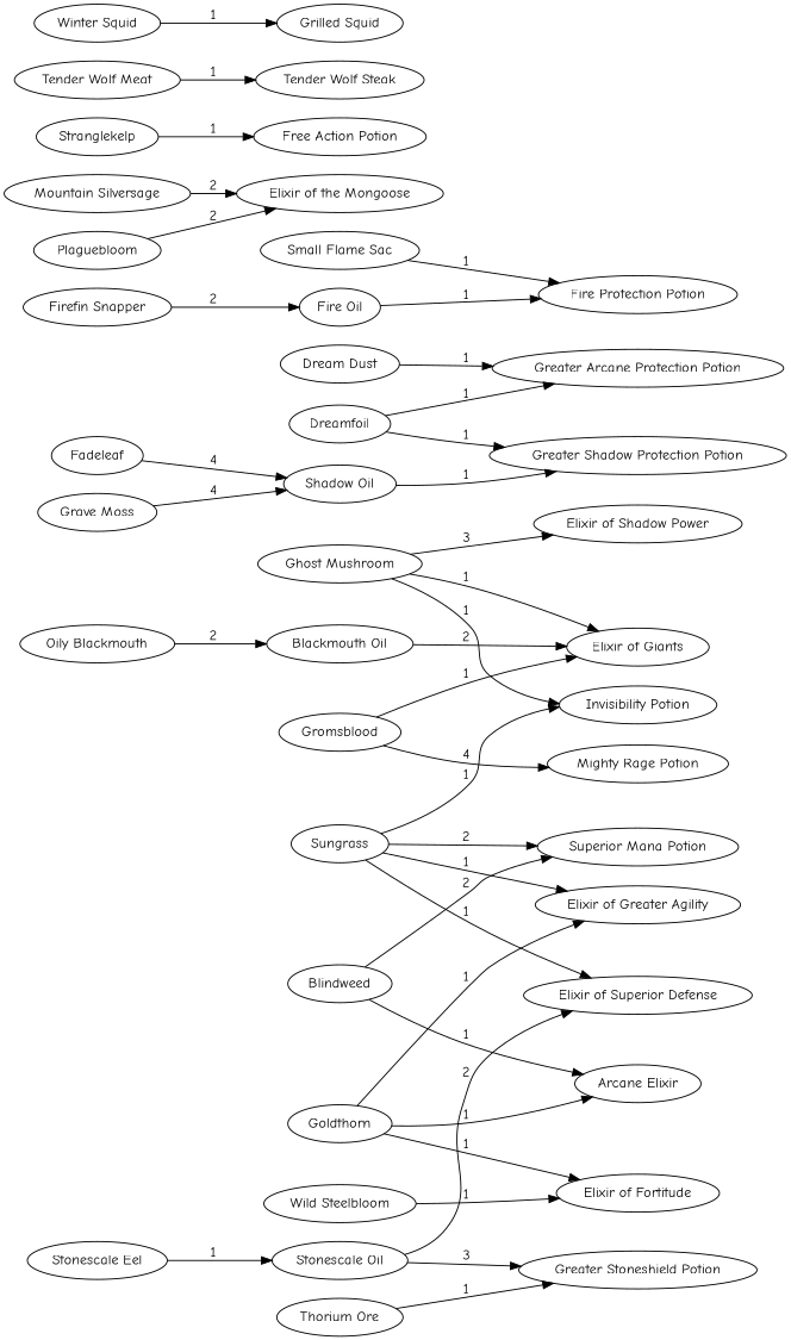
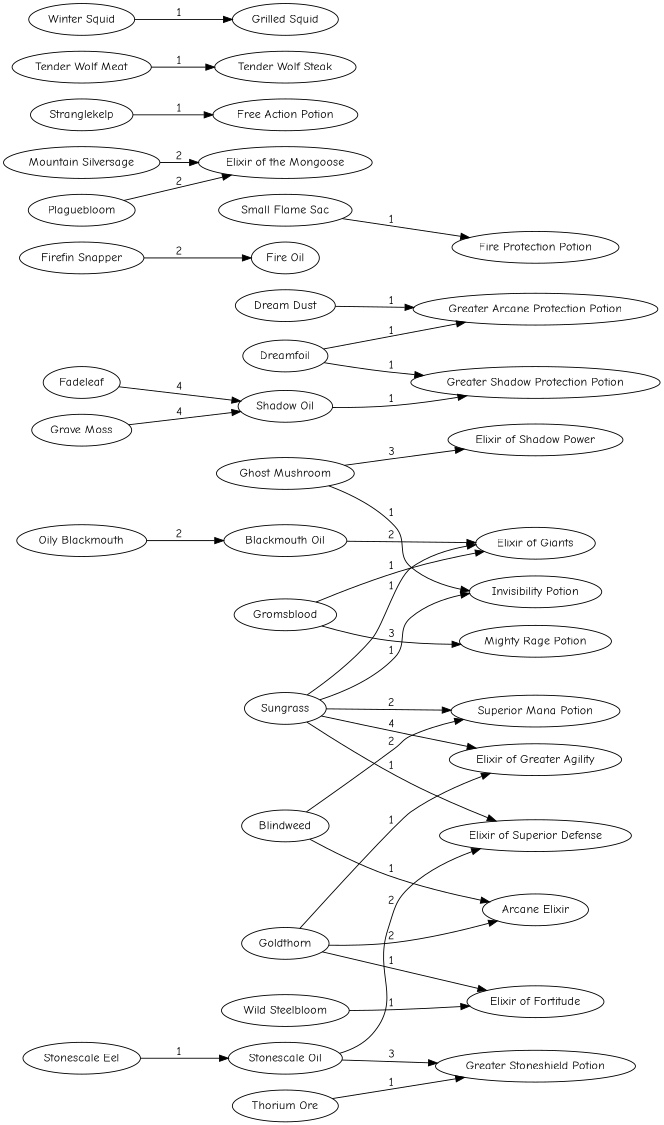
  digraph {
    fontname="Comic Neue"
    rankdir=LR
    node [fontname="Comic Neue"]
    edge [fontname="Comic Neue"]
    "Blackmouth Oil"
    "Elixir of Giants"
    Blindweed
    "Arcane Elixir"
    "Superior Mana Potion"
    "Dream Dust"
    "Greater Arcane Protection Potion"
    Dreamfoil
    "Greater Shadow Protection Potion"
    Fadeleaf
    "Shadow Oil"
    "Fire Oil"
    "Fire Protection Potion"
    "Firefin Snapper"
    "Ghost Mushroom"
    "Elixir of Shadow Power"
    "Invisibility Potion"
    Goldthorn
    "Elixir of Fortitude"
    "Elixir of Greater Agility"
    "Grave Moss"
    Gromsblood
    "Mighty Rage Potion"
    "Mountain Silversage"
    "Elixir of the Mongoose"
    "Oily Blackmouth"
    Plaguebloom
    "Small Flame Sac"
    "Stonescale Eel"
    "Stonescale Oil"
    "Elixir of Superior Defense"
    "Greater Stoneshield Potion"
    Stranglekelp
    "Free Action Potion"
    Sungrass
    "Tender Wolf Meat"
    "Tender Wolf Steak"
    "Thorium Ore"
    "Wild Steelbloom"
    "Winter Squid"
    "Grilled Squid"
    "Blackmouth Oil" -> "Elixir of Giants" [label=2]
    Blindweed -> "Arcane Elixir" [label=1]
    Blindweed -> "Superior Mana Potion" [label=2]
    "Dream Dust" -> "Greater Arcane Protection Potion" [label=1]
    Dreamfoil -> "Greater Arcane Protection Potion" [label=1]
    Dreamfoil -> "Greater Shadow Protection Potion" [label=1]
    Fadeleaf -> "Shadow Oil" [label=4]
    "Shadow Oil" -> "Greater Shadow Protection Potion" [label=1]
-   "Fire Oil" -> "Fire Protection Potion" [label=1]
    "Firefin Snapper" -> "Fire Oil" [label=2]
    "Ghost Mushroom" -> "Elixir of Shadow Power" [label=3]
    "Ghost Mushroom" -> "Invisibility Potion" [label=1]
-   Goldthorn -> "Arcane Elixir" [label=1]
+   Goldthorn -> "Arcane Elixir" [label=2]
    Goldthorn -> "Elixir of Fortitude" [label=1]
    Goldthorn -> "Elixir of Greater Agility" [label=1]
    "Grave Moss" -> "Shadow Oil" [label=4]
    Gromsblood -> "Elixir of Giants" [label=1]
-   Gromsblood -> "Mighty Rage Potion" [label=4]
+   Gromsblood -> "Mighty Rage Potion" [label=3]
    "Mountain Silversage" -> "Elixir of the Mongoose" [label=2]
    "Oily Blackmouth" -> "Blackmouth Oil" [label=2]
    Plaguebloom -> "Elixir of the Mongoose" [label=2]
    "Small Flame Sac" -> "Fire Protection Potion" [label=1]
    "Stonescale Eel" -> "Stonescale Oil" [label=1]
    "Stonescale Oil" -> "Elixir of Superior Defense" [label=2]
    "Stonescale Oil" -> "Greater Stoneshield Potion" [label=3]
    Stranglekelp -> "Free Action Potion" [label=1]
-   "Ghost Mushroom" -> "Elixir of Giants" [label=1]
+   Sungrass -> "Elixir of Giants" [label=1]
    Sungrass -> "Superior Mana Potion" [label=2]
    Sungrass -> "Invisibility Potion" [label=1]
-   Sungrass -> "Elixir of Greater Agility" [label=1]
+   Sungrass -> "Elixir of Greater Agility" [label=4]
    Sungrass -> "Elixir of Superior Defense" [label=1]
    "Tender Wolf Meat" -> "Tender Wolf Steak" [label=1]
    "Thorium Ore" -> "Greater Stoneshield Potion" [label=1]
    "Wild Steelbloom" -> "Elixir of Fortitude" [label=1]
    "Winter Squid" -> "Grilled Squid" [label=1]
  }
